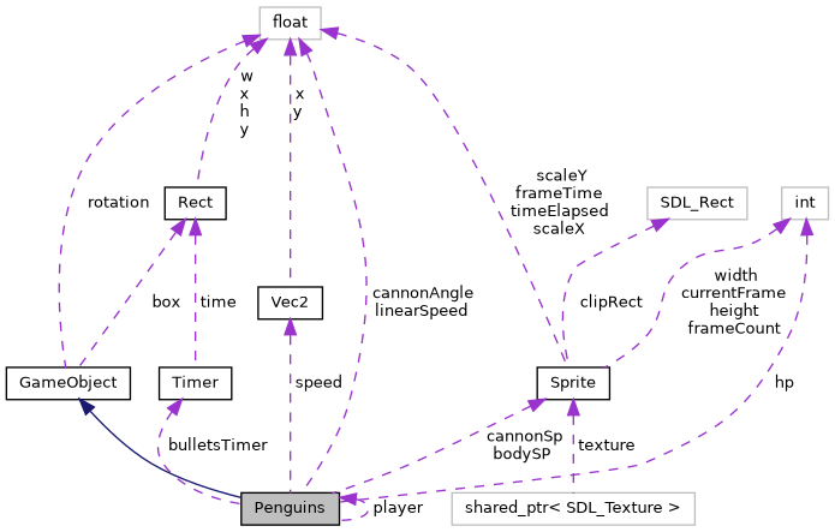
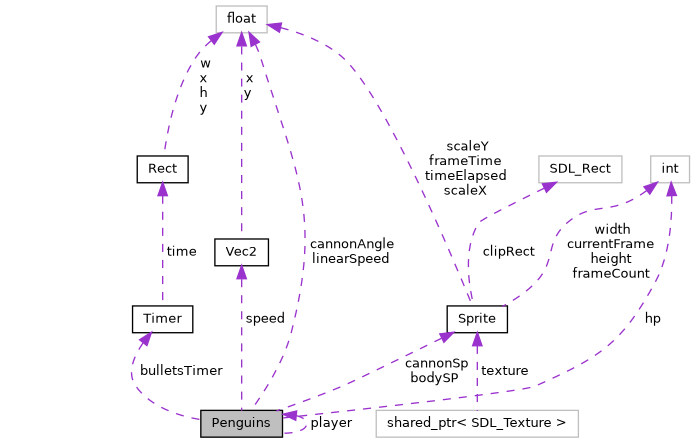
  digraph {
    node [color=black fillcolor=white fontname=Helvetica fontsize=10 shape=record style=filled]
    edge [color=darkorchid3 dir=back fontname=Helvetica fontsize=10 labelfontname=Helvetica labelfontsize=10 style=dashed]
    n1 [fillcolor=grey75 fontcolor=black height=0.2 label=Penguins width=0.4]
-   n2 [height=0.2 label=GameObject width=0.4]
    n3 [height=0.2 label=Rect width=0.4]
    n4 [height=0.2 label=Timer width=0.4]
    n5 [color=grey75 height=0.2 label=float width=0.4]
    n6 [height=0.2 label=Vec2 width=0.4]
    n7 [height=0.2 label=Sprite width=0.4]
    n8 [color=grey75 height=0.2 label="shared_ptr\< SDL_Texture \>" width=0.4]
    n9 [color=grey75 height=0.2 label=SDL_Rect width=0.4]
    n10 [color=grey75 height=0.2 label=int width=0.4]
    n1 -> n1 [label=" player"]
-   n2 -> n1 [color=midnightblue style=solid]
-   n3 -> n2 [label=" box"]
    n3 -> n4 [label=" time"]
    n4 -> n1 [label=" bulletsTimer"]
    n5 -> n1 [label=" cannonAngle\nlinearSpeed"]
-   n5 -> n2 [label=" rotation"]
    n5 -> n3 [label=" w\nx\nh\ny"]
    n5 -> n6 [label=" x\ny"]
    n5 -> n7 [label=" scaleY\nframeTime\ntimeElapsed\nscaleX"]
    n6 -> n1 [label=" speed"]
    n7 -> n1 [label=" cannonSp\nbodySP"]
    n7 -> n8 [label=" texture"]
    n9 -> n7 [label=" clipRect"]
    n10 -> n1 [label=" hp"]
    n10 -> n7 [label=" width\ncurrentFrame\nheight\nframeCount"]
  }
